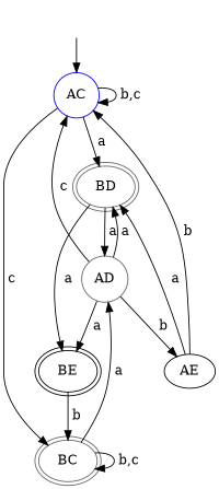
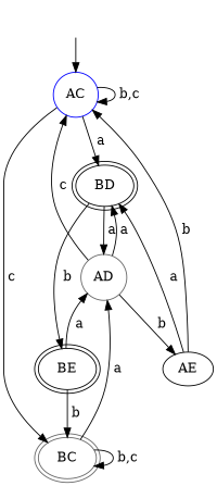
  digraph {
    node [color=gray40 shape=ellipse]
    _nil0 [style=invis color="" shape=""]
    AC [color=blue shape=circle]
-   BD [peripheries=2]
+   BD [color=black peripheries=2]
    BC [peripheries=2]
    AD [shape=circle]
    BE [color=black peripheries=2]
    AE [color=black]
    _nil0 -> AC
    AC -> AC [label=" b,c"]
    AC -> BD [label=" a"]
    AC -> BC [label=" c"]
    BD -> AD [label=" a"]
-   BD -> BE [label=" a"]
+   BD -> BE [label=" b"]
    BC -> BC [label=" b,c"]
    BC -> AD [label=" a"]
    AD -> AC [label=" c"]
    AD -> BD [label=" a"]
    AD -> AE [label=" b"]
    BE -> BC [label=" b"]
-   AD -> BE [label=" a"]
+   BE -> AD [label=" a"]
    AE -> AC [label=" b"]
    AE -> BD [label=" a"]
  }
